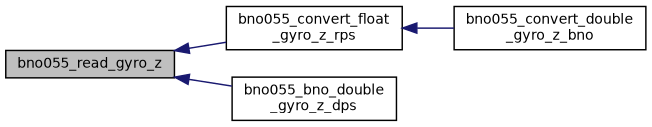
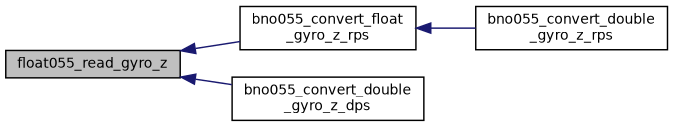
  digraph {
    rankdir=LR
    node [color=black fillcolor=white fontname=Helvetica fontsize=10 shape=record style=filled]
    edge [color=midnightblue dir=back fontname=Helvetica fontsize=10 labelfontname=Helvetica labelfontsize=10 style=solid]
-   n1 [fillcolor=grey75 fontcolor=black height=0.2 label=bno055_read_gyro_z width=0.4]
+   n1 [fillcolor=grey75 fontcolor=black height=0.2 label=float055_read_gyro_z width=0.4]
    n2 [height=0.2 label="bno055_convert_float\l_gyro_z_rps" width=0.4]
-   n3 [height=0.2 label="bno055_bno_double\l_gyro_z_dps" width=0.4]
-   n4 [height=0.2 label="bno055_convert_double\l_gyro_z_bno" width=0.4]
+   n3 [height=0.2 label="bno055_convert_double\l_gyro_z_dps" width=0.4]
+   n4 [height=0.2 label="bno055_convert_double\l_gyro_z_rps" width=0.4]
    n1 -> n2
    n1 -> n3
    n2 -> n4
  }
